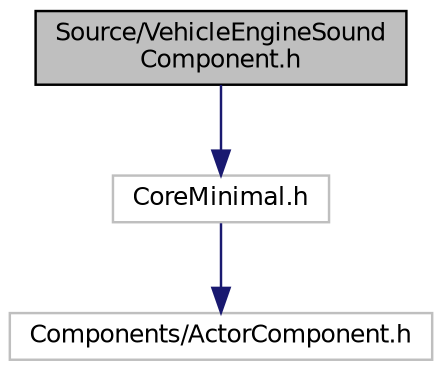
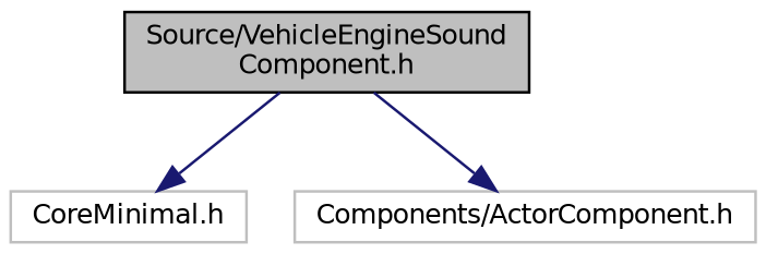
  digraph {
    node [color=grey75 fillcolor=white fontname=Helvetica fontsize=10 shape=record style=filled]
    edge [color=midnightblue fontname=Helvetica fontsize=10 labelfontname=Helvetica labelfontsize=10 style=solid]
    n1 [color=black fillcolor=grey75 fontcolor=black height=0.2 label="Source/VehicleEngineSound\lComponent.h" width=0.4]
    n2 [height=0.2 label="CoreMinimal.h" width=0.4]
    n3 [height=0.2 label="Components/ActorComponent.h" width=0.4]
    n1 -> n2
-   n2 -> n3
+   n1 -> n3
  }
